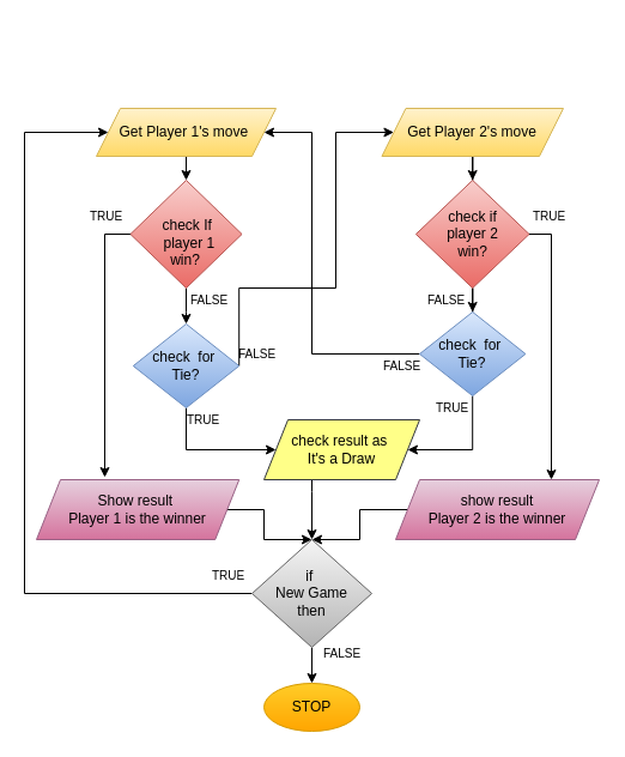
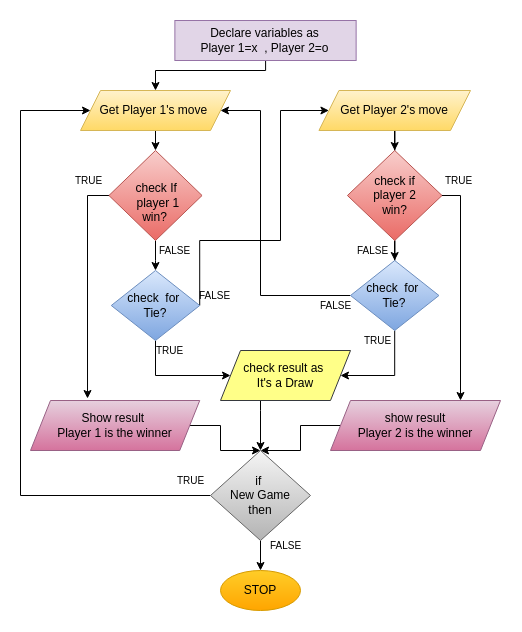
  <mxCell id="0" />
  <mxCell id="1" parent="0" />
  <mxCell id="2" style="edgeStyle=orthogonalEdgeStyle;rounded=0;orthogonalLoop=1;jettySize=auto;html=1;exitX=1;exitY=0.5;exitDx=0;exitDy=0;" parent="1" source="11" target="13" edge="1"><mxGeometry relative="1" as="geometry"><Array as="points"><mxPoint x="199" y="240" /><mxPoint x="280" y="240" /><mxPoint x="280" y="110" /></Array></mxGeometry></mxCell>
+ <mxCell id="3" value="" style="edgeStyle=orthogonalEdgeStyle;rounded=0;orthogonalLoop=1;jettySize=auto;html=1;" parent="1" source="4" target="6" edge="1"><mxGeometry relative="1" as="geometry"><Array as="points"><mxPoint x="265" y="70" /><mxPoint x="155" y="70" /></Array></mxGeometry></mxCell>
+ <mxCell id="4" value="Declare variables as&lt;br&gt;Player 1=x&amp;nbsp; , Player 2=o" style="whiteSpace=wrap;html=1;fillColor=#e1d5e7;strokeColor=#9673a6;" parent="1" vertex="1"><mxGeometry x="174.38" y="20" width="181.25" height="40" as="geometry" /></mxCell>
  <mxCell id="5" value="" style="edgeStyle=orthogonalEdgeStyle;rounded=0;orthogonalLoop=1;jettySize=auto;html=1;" parent="1" source="6" target="9" edge="1"><mxGeometry relative="1" as="geometry" /></mxCell>
  <mxCell id="6" value="Get Player 1's move&amp;nbsp;" style="shape=parallelogram;perimeter=parallelogramPerimeter;whiteSpace=wrap;html=1;fixedSize=1;fillColor=#fff2cc;gradientColor=#ffd966;strokeColor=#d6b656;" parent="1" vertex="1"><mxGeometry x="80" y="90" width="150" height="40" as="geometry" /></mxCell>
  <mxCell id="7" value="" style="edgeStyle=orthogonalEdgeStyle;rounded=0;orthogonalLoop=1;jettySize=auto;html=1;" parent="1" source="9" target="11" edge="1"><mxGeometry relative="1" as="geometry" /></mxCell>
  <mxCell id="8" style="edgeStyle=orthogonalEdgeStyle;rounded=0;orthogonalLoop=1;jettySize=auto;html=1;entryX=0.337;entryY=-0.04;entryDx=0;entryDy=0;entryPerimeter=0;" parent="1" source="9" target="23" edge="1"><mxGeometry relative="1" as="geometry"><Array as="points"><mxPoint x="87" y="195" /></Array></mxGeometry></mxCell>
  <mxCell id="9" value="&lt;br&gt;&amp;nbsp; check If&amp;nbsp;&lt;br&gt;&amp;nbsp; player 1 &lt;br&gt;win?" style="rhombus;whiteSpace=wrap;html=1;fillColor=#f8cecc;gradientColor=#ea6b66;strokeColor=#b85450;" parent="1" vertex="1"><mxGeometry x="108.44" y="150" width="93.12" height="90" as="geometry" /></mxCell>
  <mxCell id="10" style="edgeStyle=orthogonalEdgeStyle;rounded=0;orthogonalLoop=1;jettySize=auto;html=1;entryX=0;entryY=0.5;entryDx=0;entryDy=0;" parent="1" source="11" target="21" edge="1"><mxGeometry relative="1" as="geometry"><Array as="points"><mxPoint x="155" y="375" /></Array></mxGeometry></mxCell>
  <mxCell id="11" value="check&amp;nbsp; for&amp;nbsp;&lt;br&gt;Tie?" style="rhombus;whiteSpace=wrap;html=1;fillColor=#dae8fc;gradientColor=#7ea6e0;strokeColor=#6c8ebf;" parent="1" vertex="1"><mxGeometry x="110.78" y="270" width="88.44" height="70" as="geometry" /></mxCell>
  <mxCell id="12" value="" style="edgeStyle=orthogonalEdgeStyle;rounded=0;orthogonalLoop=1;jettySize=auto;html=1;" parent="1" source="13" target="16" edge="1"><mxGeometry relative="1" as="geometry" /></mxCell>
  <mxCell id="13" value="Get Player 2's move" style="shape=parallelogram;perimeter=parallelogramPerimeter;whiteSpace=wrap;html=1;fixedSize=1;fillColor=#fff2cc;gradientColor=#ffd966;strokeColor=#d6b656;" parent="1" vertex="1"><mxGeometry x="318.44" y="90" width="151.56" height="40" as="geometry" /></mxCell>
  <mxCell id="14" value="" style="edgeStyle=orthogonalEdgeStyle;rounded=0;orthogonalLoop=1;jettySize=auto;html=1;" parent="1" source="16" target="19" edge="1"><mxGeometry relative="1" as="geometry" /></mxCell>
  <mxCell id="15" style="edgeStyle=orthogonalEdgeStyle;rounded=0;orthogonalLoop=1;jettySize=auto;html=1;" parent="1" source="16" target="25" edge="1"><mxGeometry relative="1" as="geometry"><mxPoint x="450" y="390" as="targetPoint" /><Array as="points"><mxPoint x="460" y="195" /></Array></mxGeometry></mxCell>
  <mxCell id="16" value="check if &lt;br&gt;player 2 &lt;br&gt;win?" style="rhombus;whiteSpace=wrap;html=1;fillColor=#f8cecc;gradientColor=#ea6b66;strokeColor=#b85450;" parent="1" vertex="1"><mxGeometry x="346.93" y="150" width="94.58" height="90" as="geometry" /></mxCell>
  <mxCell id="17" style="edgeStyle=orthogonalEdgeStyle;rounded=0;orthogonalLoop=1;jettySize=auto;html=1;" parent="1" source="19" target="6" edge="1"><mxGeometry relative="1" as="geometry"><Array as="points"><mxPoint x="260" y="295" /><mxPoint x="260" y="110" /></Array></mxGeometry></mxCell>
  <mxCell id="18" style="edgeStyle=orthogonalEdgeStyle;rounded=0;orthogonalLoop=1;jettySize=auto;html=1;" parent="1" source="19" target="21" edge="1"><mxGeometry relative="1" as="geometry"><Array as="points"><mxPoint x="394" y="375" /></Array></mxGeometry></mxCell>
  <mxCell id="19" value="check&amp;nbsp; for&amp;nbsp;&lt;br&gt;Tie?" style="rhombus;whiteSpace=wrap;html=1;fillColor=#dae8fc;gradientColor=#7ea6e0;strokeColor=#6c8ebf;" parent="1" vertex="1"><mxGeometry x="350" y="260" width="88.44" height="70" as="geometry" /></mxCell>
  <mxCell id="20" style="edgeStyle=orthogonalEdgeStyle;rounded=0;orthogonalLoop=1;jettySize=auto;html=1;" parent="1" source="21" edge="1"><mxGeometry relative="1" as="geometry"><mxPoint x="260" y="450" as="targetPoint" /><Array as="points"><mxPoint x="260" y="410" /><mxPoint x="260" y="410" /></Array></mxGeometry></mxCell>
  <mxCell id="21" value="check result as&amp;nbsp;&lt;br&gt;It's a Draw" style="shape=parallelogram;perimeter=parallelogramPerimeter;whiteSpace=wrap;html=1;fixedSize=1;fillColor=#ffff88;strokeColor=#36393d;" parent="1" vertex="1"><mxGeometry x="220" y="350" width="130" height="50" as="geometry" /></mxCell>
  <mxCell id="22" style="edgeStyle=orthogonalEdgeStyle;rounded=0;orthogonalLoop=1;jettySize=auto;html=1;" parent="1" source="23" edge="1"><mxGeometry relative="1" as="geometry"><mxPoint x="260" y="450" as="targetPoint" /><Array as="points"><mxPoint x="220" y="425" /><mxPoint x="220" y="450" /></Array></mxGeometry></mxCell>
  <mxCell id="23" value="Show result&amp;nbsp;&lt;br&gt;Player 1 is the winner" style="shape=parallelogram;perimeter=parallelogramPerimeter;whiteSpace=wrap;html=1;fixedSize=1;fillColor=#e6d0de;gradientColor=#d5739d;strokeColor=#996185;" parent="1" vertex="1"><mxGeometry x="30" y="400" width="169.22" height="50" as="geometry" /></mxCell>
  <mxCell id="24" style="edgeStyle=orthogonalEdgeStyle;rounded=0;orthogonalLoop=1;jettySize=auto;html=1;entryX=0.5;entryY=0;entryDx=0;entryDy=0;" parent="1" source="25" target="36" edge="1"><mxGeometry relative="1" as="geometry"><mxPoint x="300" y="490" as="targetPoint" /><Array as="points"><mxPoint x="300" y="425" /><mxPoint x="300" y="450" /></Array></mxGeometry></mxCell>
  <mxCell id="25" value="&lt;font face=&quot;helvetica&quot;&gt;show result&lt;br&gt;Player 2 is the winner&lt;br&gt;&lt;/font&gt;" style="shape=parallelogram;perimeter=parallelogramPerimeter;whiteSpace=wrap;html=1;fixedSize=1;fillColor=#e6d0de;gradientColor=#d5739d;strokeColor=#996185;" parent="1" vertex="1"><mxGeometry x="330" y="400" width="170" height="50" as="geometry" /></mxCell>
  <mxCell id="26" value="FALSE" style="text;html=1;align=center;verticalAlign=middle;resizable=0;points=[];autosize=1;strokeColor=none;fillColor=none;fontSize=10;" parent="1" vertex="1"><mxGeometry x="149.22" y="240" width="50" height="20" as="geometry" /></mxCell>
  <mxCell id="27" value="TRUE" style="text;html=1;align=center;verticalAlign=middle;resizable=0;points=[];autosize=1;strokeColor=none;fillColor=none;fontSize=10;" parent="1" vertex="1"><mxGeometry x="68.44" y="170" width="40" height="20" as="geometry" /></mxCell>
  <mxCell id="28" value="TRUE" style="text;html=1;align=center;verticalAlign=middle;resizable=0;points=[];autosize=1;strokeColor=none;fillColor=none;fontSize=10;" parent="1" vertex="1"><mxGeometry x="438.44" y="170" width="40" height="20" as="geometry" /></mxCell>
  <mxCell id="29" value="FALSE" style="text;html=1;align=center;verticalAlign=middle;resizable=0;points=[];autosize=1;strokeColor=none;fillColor=none;fontSize=10;" parent="1" vertex="1"><mxGeometry x="346.93" y="240" width="50" height="20" as="geometry" /></mxCell>
  <mxCell id="30" value="TRUE" style="text;html=1;align=center;verticalAlign=middle;resizable=0;points=[];autosize=1;strokeColor=none;fillColor=none;fontSize=10;" parent="1" vertex="1"><mxGeometry x="149.22" y="340" width="40" height="20" as="geometry" /></mxCell>
  <mxCell id="31" value="TRUE" style="text;html=1;align=center;verticalAlign=middle;resizable=0;points=[];autosize=1;strokeColor=none;fillColor=none;fontSize=10;" parent="1" vertex="1"><mxGeometry x="356.93" y="330" width="40" height="20" as="geometry" /></mxCell>
  <mxCell id="32" value="FALSE" style="text;html=1;align=center;verticalAlign=middle;resizable=0;points=[];autosize=1;strokeColor=none;fillColor=none;fontSize=10;" parent="1" vertex="1"><mxGeometry x="310" y="295" width="50" height="20" as="geometry" /></mxCell>
  <mxCell id="33" value="FALSE" style="text;html=1;align=center;verticalAlign=middle;resizable=0;points=[];autosize=1;strokeColor=none;fillColor=none;fontSize=10;" parent="1" vertex="1"><mxGeometry x="189.22" y="285" width="50" height="20" as="geometry" /></mxCell>
  <mxCell id="34" style="edgeStyle=orthogonalEdgeStyle;rounded=0;orthogonalLoop=1;jettySize=auto;html=1;fontSize=12;entryX=0;entryY=0.5;entryDx=0;entryDy=0;" parent="1" source="36" target="6" edge="1"><mxGeometry relative="1" as="geometry"><mxPoint x="-20" y="110" as="targetPoint" /><Array as="points"><mxPoint x="20" y="495" /><mxPoint x="20" y="110" /></Array></mxGeometry></mxCell>
  <mxCell id="35" value="" style="edgeStyle=orthogonalEdgeStyle;rounded=0;orthogonalLoop=1;jettySize=auto;html=1;fontSize=12;" parent="1" source="36" target="38" edge="1"><mxGeometry relative="1" as="geometry" /></mxCell>
  <mxCell id="36" value="&lt;font style=&quot;font-size: 12px&quot;&gt;if&amp;nbsp;&lt;br&gt;New Game&lt;br&gt;then&lt;br&gt;&lt;/font&gt;" style="rhombus;whiteSpace=wrap;html=1;fontSize=10;fillColor=#f5f5f5;gradientColor=#b3b3b3;strokeColor=#666666;" parent="1" vertex="1"><mxGeometry x="210" y="450" width="100" height="90" as="geometry" /></mxCell>
  <mxCell id="37" value="TRUE" style="text;html=1;align=center;verticalAlign=middle;resizable=0;points=[];autosize=1;strokeColor=none;fillColor=none;fontSize=10;" parent="1" vertex="1"><mxGeometry x="170" y="470" width="40" height="20" as="geometry" /></mxCell>
  <mxCell id="38" value="&lt;font style=&quot;font-size: 12px&quot;&gt;STOP&lt;/font&gt;" style="ellipse;whiteSpace=wrap;html=1;fontSize=10;fillColor=#ffcd28;gradientColor=#ffa500;strokeColor=#d79b00;" parent="1" vertex="1"><mxGeometry x="220" y="570" width="80" height="40" as="geometry" /></mxCell>
  <mxCell id="39" value="FALSE" style="text;html=1;align=center;verticalAlign=middle;resizable=0;points=[];autosize=1;strokeColor=none;fillColor=none;fontSize=10;" parent="1" vertex="1"><mxGeometry x="260" y="535" width="50" height="20" as="geometry" /></mxCell>
